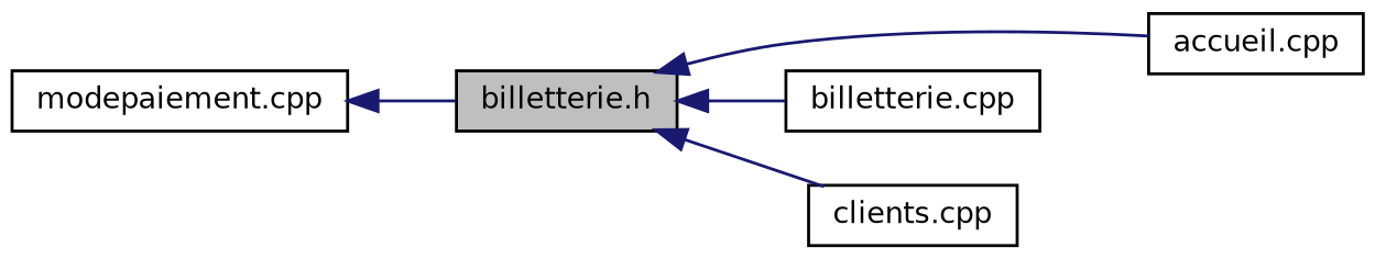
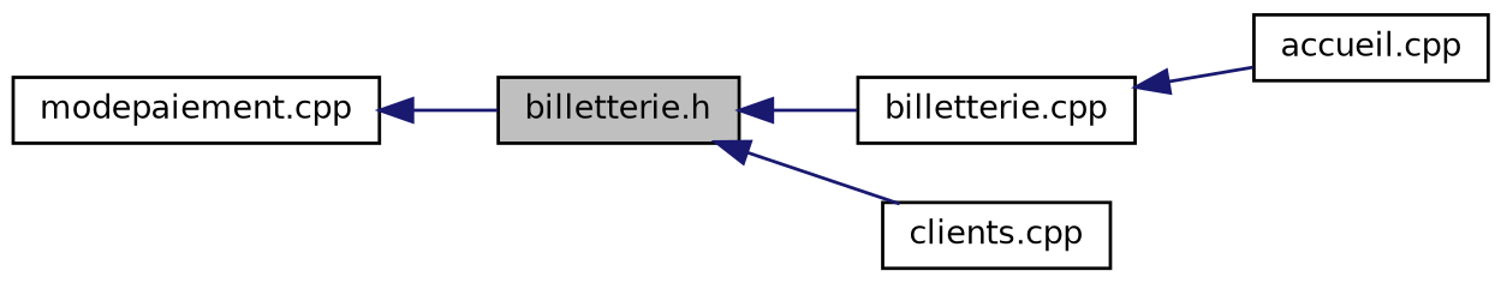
  digraph {
    rankdir=LR
    node [color=black fillcolor=white fontname=Helvetica fontsize=10 shape=record style=filled]
    edge [color=midnightblue dir=back fontname=Helvetica fontsize=10 labelfontname=Helvetica labelfontsize=10 style=solid]
    n1 [fillcolor=grey75 fontcolor=black height=0.2 label="billetterie.h" width=0.4]
    n2 [height=0.2 label="accueil.cpp" width=0.4]
    n3 [height=0.2 label="billetterie.cpp" width=0.4]
    n4 [height=0.2 label="clients.cpp" width=0.4]
    n5 [height=0.2 label="modepaiement.cpp" width=0.4]
-   n1 -> n2
+   n3 -> n2
    n1 -> n3
    n1 -> n4
    n5 -> n1
  }
